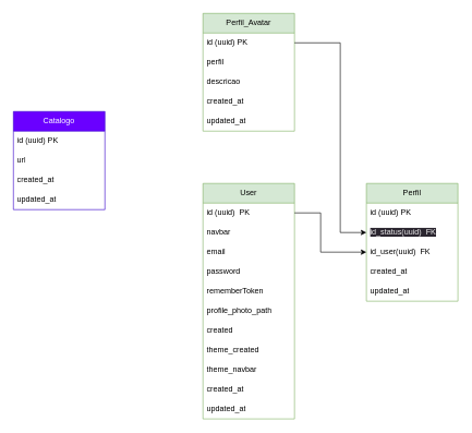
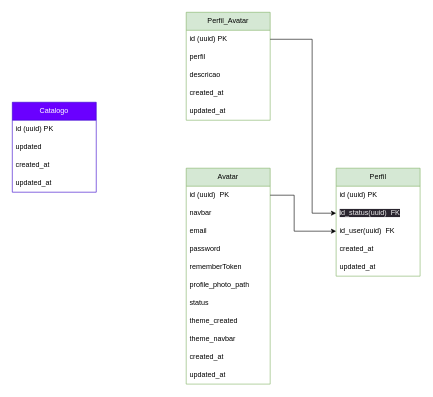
  <mxCell id="0" />
  <mxCell id="1" parent="0" />
- <mxCell id="2" value="User" style="swimlane;fontStyle=0;childLayout=stackLayout;horizontal=1;startSize=30;horizontalStack=0;resizeParent=1;resizeParentMax=0;resizeLast=0;collapsible=1;marginBottom=0;whiteSpace=wrap;html=1;fillColor=#d5e8d4;strokeColor=#82b366;fontColor=#000000;" parent="1" vertex="1"><mxGeometry x="310" y="280" width="140" height="360" as="geometry" /></mxCell>
+ <mxCell id="2" value="Avatar" style="swimlane;fontStyle=0;childLayout=stackLayout;horizontal=1;startSize=30;horizontalStack=0;resizeParent=1;resizeParentMax=0;resizeLast=0;collapsible=1;marginBottom=0;whiteSpace=wrap;html=1;fillColor=#d5e8d4;strokeColor=#82b366;fontColor=#000000;" parent="1" vertex="1"><mxGeometry x="310" y="280" width="140" height="360" as="geometry" /></mxCell>
  <mxCell id="3" value="id (uuid)&amp;nbsp;&lt;span style=&quot;white-space: pre;&quot;&gt; &lt;/span&gt;PK" style="text;strokeColor=none;fillColor=none;align=left;verticalAlign=middle;spacingLeft=4;spacingRight=4;overflow=hidden;points=[[0,0.5],[1,0.5]];portConstraint=eastwest;rotatable=0;whiteSpace=wrap;html=1;" parent="2" vertex="1"><mxGeometry y="30" width="140" height="30" as="geometry" /></mxCell>
  <mxCell id="4" value="navbar" style="text;strokeColor=none;fillColor=none;align=left;verticalAlign=middle;spacingLeft=4;spacingRight=4;overflow=hidden;points=[[0,0.5],[1,0.5]];portConstraint=eastwest;rotatable=0;whiteSpace=wrap;html=1;" parent="2" vertex="1"><mxGeometry y="60" width="140" height="30" as="geometry" /></mxCell>
  <mxCell id="5" value="email" style="text;strokeColor=none;fillColor=none;align=left;verticalAlign=middle;spacingLeft=4;spacingRight=4;overflow=hidden;points=[[0,0.5],[1,0.5]];portConstraint=eastwest;rotatable=0;whiteSpace=wrap;html=1;" parent="2" vertex="1"><mxGeometry y="90" width="140" height="30" as="geometry" /></mxCell>
  <mxCell id="6" value="password" style="text;strokeColor=none;fillColor=none;align=left;verticalAlign=middle;spacingLeft=4;spacingRight=4;overflow=hidden;points=[[0,0.5],[1,0.5]];portConstraint=eastwest;rotatable=0;whiteSpace=wrap;html=1;" parent="2" vertex="1"><mxGeometry y="120" width="140" height="30" as="geometry" /></mxCell>
  <mxCell id="7" value="rememberToken" style="text;strokeColor=none;fillColor=none;align=left;verticalAlign=middle;spacingLeft=4;spacingRight=4;overflow=hidden;points=[[0,0.5],[1,0.5]];portConstraint=eastwest;rotatable=0;whiteSpace=wrap;html=1;" parent="2" vertex="1"><mxGeometry y="150" width="140" height="30" as="geometry" /></mxCell>
  <mxCell id="8" value="profile_photo_path" style="text;strokeColor=none;fillColor=none;align=left;verticalAlign=middle;spacingLeft=4;spacingRight=4;overflow=hidden;points=[[0,0.5],[1,0.5]];portConstraint=eastwest;rotatable=0;whiteSpace=wrap;html=1;" parent="2" vertex="1"><mxGeometry y="180" width="140" height="30" as="geometry" /></mxCell>
- <mxCell id="9" value="created" style="text;strokeColor=none;fillColor=none;align=left;verticalAlign=middle;spacingLeft=4;spacingRight=4;overflow=hidden;points=[[0,0.5],[1,0.5]];portConstraint=eastwest;rotatable=0;whiteSpace=wrap;html=1;" parent="2" vertex="1"><mxGeometry y="210" width="140" height="30" as="geometry" /></mxCell>
+ <mxCell id="9" value="status" style="text;strokeColor=none;fillColor=none;align=left;verticalAlign=middle;spacingLeft=4;spacingRight=4;overflow=hidden;points=[[0,0.5],[1,0.5]];portConstraint=eastwest;rotatable=0;whiteSpace=wrap;html=1;" parent="2" vertex="1"><mxGeometry y="210" width="140" height="30" as="geometry" /></mxCell>
  <mxCell id="10" value="theme_created" style="text;strokeColor=none;fillColor=none;align=left;verticalAlign=middle;spacingLeft=4;spacingRight=4;overflow=hidden;points=[[0,0.5],[1,0.5]];portConstraint=eastwest;rotatable=0;whiteSpace=wrap;html=1;" parent="2" vertex="1"><mxGeometry y="240" width="140" height="30" as="geometry" /></mxCell>
  <mxCell id="11" value="theme_navbar" style="text;strokeColor=none;fillColor=none;align=left;verticalAlign=middle;spacingLeft=4;spacingRight=4;overflow=hidden;points=[[0,0.5],[1,0.5]];portConstraint=eastwest;rotatable=0;whiteSpace=wrap;html=1;" parent="2" vertex="1"><mxGeometry y="270" width="140" height="30" as="geometry" /></mxCell>
  <mxCell id="12" value="created_at" style="text;strokeColor=none;fillColor=none;align=left;verticalAlign=middle;spacingLeft=4;spacingRight=4;overflow=hidden;points=[[0,0.5],[1,0.5]];portConstraint=eastwest;rotatable=0;whiteSpace=wrap;html=1;" parent="2" vertex="1"><mxGeometry y="300" width="140" height="30" as="geometry" /></mxCell>
  <mxCell id="13" value="updated_at" style="text;strokeColor=none;fillColor=none;align=left;verticalAlign=middle;spacingLeft=4;spacingRight=4;overflow=hidden;points=[[0,0.5],[1,0.5]];portConstraint=eastwest;rotatable=0;whiteSpace=wrap;html=1;" parent="2" vertex="1"><mxGeometry y="330" width="140" height="30" as="geometry" /></mxCell>
  <mxCell id="14" value="Perfil" style="swimlane;fontStyle=0;childLayout=stackLayout;horizontal=1;startSize=30;horizontalStack=0;resizeParent=1;resizeParentMax=0;resizeLast=0;collapsible=1;marginBottom=0;whiteSpace=wrap;html=1;fillColor=#d5e8d4;strokeColor=#82b366;fontColor=#000000;" parent="1" vertex="1"><mxGeometry x="560" y="280" width="140" height="180" as="geometry" /></mxCell>
  <mxCell id="15" value="id (uuid)&lt;span style=&quot;white-space: pre;&quot;&gt; &lt;/span&gt;PK" style="text;strokeColor=none;fillColor=none;align=left;verticalAlign=middle;spacingLeft=4;spacingRight=4;overflow=hidden;points=[[0,0.5],[1,0.5]];portConstraint=eastwest;rotatable=0;whiteSpace=wrap;html=1;" parent="14" vertex="1"><mxGeometry y="30" width="140" height="30" as="geometry" /></mxCell>
  <mxCell id="16" value="&lt;span style=&quot;color: rgb(240, 240, 240); font-family: Helvetica; font-size: 12px; font-style: normal; font-variant-ligatures: normal; font-variant-caps: normal; font-weight: 400; letter-spacing: normal; orphans: 2; text-align: left; text-indent: 0px; text-transform: none; widows: 2; word-spacing: 0px; -webkit-text-stroke-width: 0px; background-color: rgb(42, 37, 47); text-decoration-thickness: initial; text-decoration-style: initial; text-decoration-color: initial; float: none; display: inline !important;&quot;&gt;id_status(uuid)&amp;nbsp; FK&lt;/span&gt;" style="text;strokeColor=none;fillColor=none;align=left;verticalAlign=middle;spacingLeft=4;spacingRight=4;overflow=hidden;points=[[0,0.5],[1,0.5]];portConstraint=eastwest;rotatable=0;whiteSpace=wrap;html=1;" parent="14" vertex="1"><mxGeometry y="60" width="140" height="30" as="geometry" /></mxCell>
  <mxCell id="17" value="id_user(uuid)&amp;nbsp; FK" style="text;strokeColor=none;fillColor=none;align=left;verticalAlign=middle;spacingLeft=4;spacingRight=4;overflow=hidden;points=[[0,0.5],[1,0.5]];portConstraint=eastwest;rotatable=0;whiteSpace=wrap;html=1;" parent="14" vertex="1"><mxGeometry y="90" width="140" height="30" as="geometry" /></mxCell>
  <mxCell id="18" value="created_at" style="text;strokeColor=none;fillColor=none;align=left;verticalAlign=middle;spacingLeft=4;spacingRight=4;overflow=hidden;points=[[0,0.5],[1,0.5]];portConstraint=eastwest;rotatable=0;whiteSpace=wrap;html=1;" parent="14" vertex="1"><mxGeometry y="120" width="140" height="30" as="geometry" /></mxCell>
  <mxCell id="19" value="updated_at" style="text;strokeColor=none;fillColor=none;align=left;verticalAlign=middle;spacingLeft=4;spacingRight=4;overflow=hidden;points=[[0,0.5],[1,0.5]];portConstraint=eastwest;rotatable=0;whiteSpace=wrap;html=1;" parent="14" vertex="1"><mxGeometry y="150" width="140" height="30" as="geometry" /></mxCell>
  <mxCell id="20" value="Perfil_Avatar" style="swimlane;fontStyle=0;childLayout=stackLayout;horizontal=1;startSize=30;horizontalStack=0;resizeParent=1;resizeParentMax=0;resizeLast=0;collapsible=1;marginBottom=0;whiteSpace=wrap;html=1;fillColor=#d5e8d4;strokeColor=#82b366;fontColor=#000000;" parent="1" vertex="1"><mxGeometry x="310" y="20" width="140" height="180" as="geometry" /></mxCell>
  <mxCell id="21" value="id (uuid)&lt;span style=&quot;white-space: pre;&quot;&gt; &lt;/span&gt;PK" style="text;strokeColor=none;fillColor=none;align=left;verticalAlign=middle;spacingLeft=4;spacingRight=4;overflow=hidden;points=[[0,0.5],[1,0.5]];portConstraint=eastwest;rotatable=0;whiteSpace=wrap;html=1;" parent="20" vertex="1"><mxGeometry y="30" width="140" height="30" as="geometry" /></mxCell>
  <mxCell id="22" value="perfil" style="text;strokeColor=none;fillColor=none;align=left;verticalAlign=middle;spacingLeft=4;spacingRight=4;overflow=hidden;points=[[0,0.5],[1,0.5]];portConstraint=eastwest;rotatable=0;whiteSpace=wrap;html=1;" parent="20" vertex="1"><mxGeometry y="60" width="140" height="30" as="geometry" /></mxCell>
  <mxCell id="23" value="descricao" style="text;strokeColor=none;fillColor=none;align=left;verticalAlign=middle;spacingLeft=4;spacingRight=4;overflow=hidden;points=[[0,0.5],[1,0.5]];portConstraint=eastwest;rotatable=0;whiteSpace=wrap;html=1;" parent="20" vertex="1"><mxGeometry y="90" width="140" height="30" as="geometry" /></mxCell>
  <mxCell id="24" value="created_at" style="text;strokeColor=none;fillColor=none;align=left;verticalAlign=middle;spacingLeft=4;spacingRight=4;overflow=hidden;points=[[0,0.5],[1,0.5]];portConstraint=eastwest;rotatable=0;whiteSpace=wrap;html=1;" parent="20" vertex="1"><mxGeometry y="120" width="140" height="30" as="geometry" /></mxCell>
  <mxCell id="25" value="updated_at" style="text;strokeColor=none;fillColor=none;align=left;verticalAlign=middle;spacingLeft=4;spacingRight=4;overflow=hidden;points=[[0,0.5],[1,0.5]];portConstraint=eastwest;rotatable=0;whiteSpace=wrap;html=1;" parent="20" vertex="1"><mxGeometry y="150" width="140" height="30" as="geometry" /></mxCell>
  <mxCell id="26" value="" style="edgeStyle=orthogonalEdgeStyle;rounded=0;orthogonalLoop=1;jettySize=auto;html=1;entryX=0;entryY=0.5;entryDx=0;entryDy=0;" parent="1" source="3" target="17" edge="1"><mxGeometry relative="1" as="geometry"><Array as="points"><mxPoint x="490" y="325" /><mxPoint x="490" y="385" /></Array></mxGeometry></mxCell>
  <mxCell id="27" style="edgeStyle=orthogonalEdgeStyle;rounded=0;orthogonalLoop=1;jettySize=auto;html=1;entryX=0;entryY=0.5;entryDx=0;entryDy=0;" parent="1" source="21" target="16" edge="1"><mxGeometry relative="1" as="geometry"><Array as="points"><mxPoint x="520" y="65" /><mxPoint x="520" y="355" /></Array></mxGeometry></mxCell>
  <mxCell id="28" value="Catalogo" style="swimlane;fontStyle=0;childLayout=stackLayout;horizontal=1;startSize=30;horizontalStack=0;resizeParent=1;resizeParentMax=0;resizeLast=0;collapsible=1;marginBottom=0;whiteSpace=wrap;html=1;fillColor=#6a00ff;strokeColor=#3700CC;fontColor=#ffffff;" vertex="1" parent="1"><mxGeometry x="20" y="170" width="140" height="150" as="geometry" /></mxCell>
  <mxCell id="29" value="id (uuid)&lt;span style=&quot;white-space: pre;&quot;&gt; &lt;/span&gt;PK" style="text;strokeColor=none;fillColor=none;align=left;verticalAlign=middle;spacingLeft=4;spacingRight=4;overflow=hidden;points=[[0,0.5],[1,0.5]];portConstraint=eastwest;rotatable=0;whiteSpace=wrap;html=1;" vertex="1" parent="28"><mxGeometry y="30" width="140" height="30" as="geometry" /></mxCell>
- <mxCell id="30" value="url" style="text;strokeColor=none;fillColor=none;align=left;verticalAlign=middle;spacingLeft=4;spacingRight=4;overflow=hidden;points=[[0,0.5],[1,0.5]];portConstraint=eastwest;rotatable=0;whiteSpace=wrap;html=1;" vertex="1" parent="28"><mxGeometry y="60" width="140" height="30" as="geometry" /></mxCell>
+ <mxCell id="30" value="updated" style="text;strokeColor=none;fillColor=none;align=left;verticalAlign=middle;spacingLeft=4;spacingRight=4;overflow=hidden;points=[[0,0.5],[1,0.5]];portConstraint=eastwest;rotatable=0;whiteSpace=wrap;html=1;" vertex="1" parent="28"><mxGeometry y="60" width="140" height="30" as="geometry" /></mxCell>
  <mxCell id="31" value="created_at" style="text;strokeColor=none;fillColor=none;align=left;verticalAlign=middle;spacingLeft=4;spacingRight=4;overflow=hidden;points=[[0,0.5],[1,0.5]];portConstraint=eastwest;rotatable=0;whiteSpace=wrap;html=1;" vertex="1" parent="28"><mxGeometry y="90" width="140" height="30" as="geometry" /></mxCell>
  <mxCell id="32" value="updated_at" style="text;strokeColor=none;fillColor=none;align=left;verticalAlign=middle;spacingLeft=4;spacingRight=4;overflow=hidden;points=[[0,0.5],[1,0.5]];portConstraint=eastwest;rotatable=0;whiteSpace=wrap;html=1;" vertex="1" parent="28"><mxGeometry y="120" width="140" height="30" as="geometry" /></mxCell>
